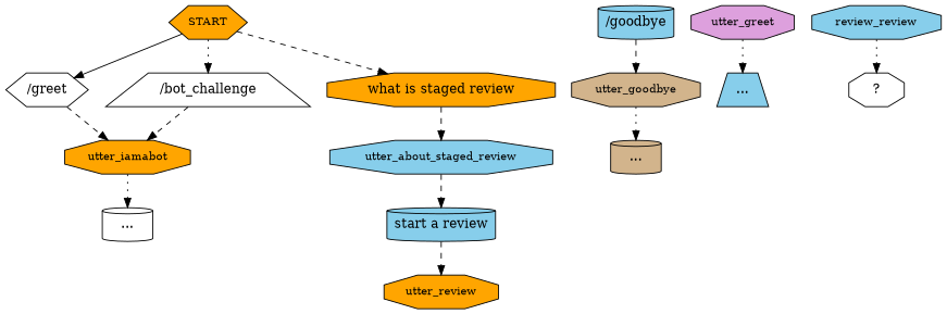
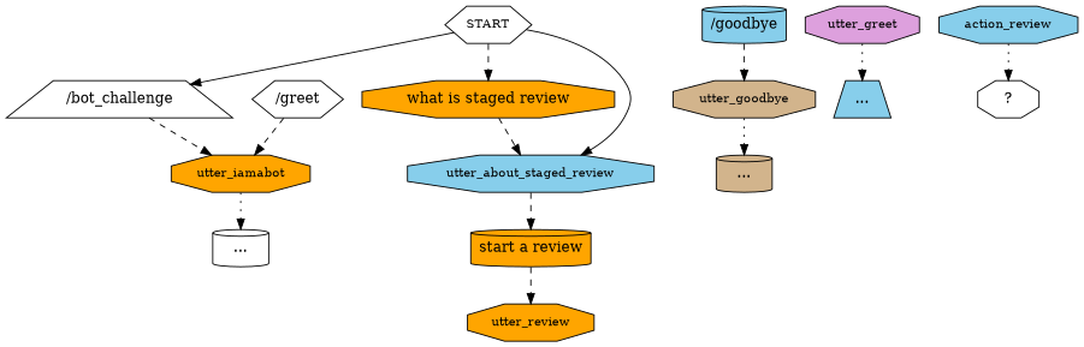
  digraph {
    node [fillcolor=skyblue shape=octagon style=filled]
    edge [style=dashed]
-   n1 [fillcolor=orange fontsize=12 label=START shape=hexagon]
+   n1 [fillcolor=white fontsize=12 label=START shape=hexagon]
    n2 [fillcolor=white label="\/greet" shape=hexagon]
    n3 [fillcolor=white label="\/bot_challenge" shape=trapezium]
    n4 [fillcolor=orange label="what\ is\ staged\ review"]
    n5 [fillcolor=orange fontsize=12 label=utter_iamabot]
    n6 [label="\/goodbye" shape=cylinder]
    n7 [fillcolor=tan fontsize=12 label=utter_goodbye]
    n8 [fontsize=12 label=utter_about_staged_review]
    n9 [fillcolor=plum fontsize=12 label=utter_greet]
    n10 [label="..." shape=trapezium]
    n11 [fillcolor=tan label="..." shape=cylinder]
    n12 [fillcolor=white label="..." shape=cylinder]
-   n13 [label="start\ a\ review" shape=cylinder]
+   n13 [fillcolor=orange label="start\ a\ review" shape=cylinder]
    n14 [fillcolor=orange fontsize=12 label=utter_review]
-   n15 [fontsize=12 label=review_review]
+   n15 [fontsize=12 label=action_review]
    n16 [fillcolor=white label="  ?  "]
-   n1 -> n2 [style=solid]
-   n1 -> n3 [style=dotted]
+   n1 -> n8 [style=solid]
+   n1 -> n3 [style=solid]
    n1 -> n4
    n2 -> n5
    n3 -> n5
    n4 -> n8
    n5 -> n12 [style=dotted]
    n6 -> n7
    n7 -> n11 [style=dotted]
    n8 -> n13
    n9 -> n10 [style=dotted]
    n13 -> n14
    n15 -> n16 [style=dotted]
  }
